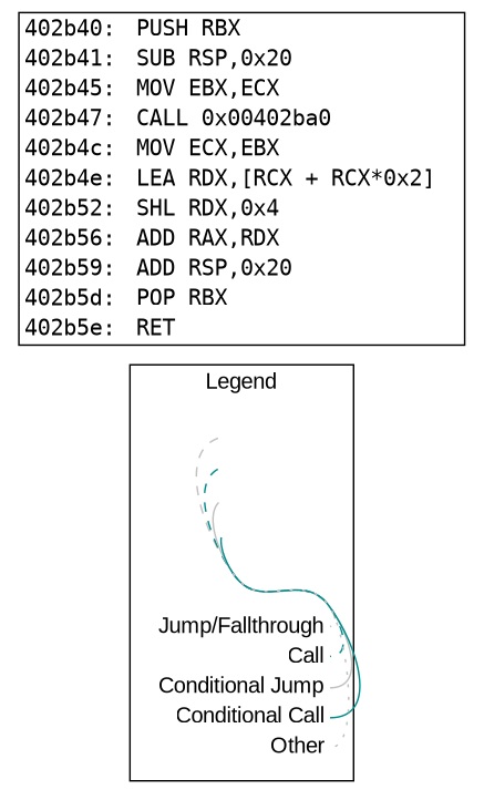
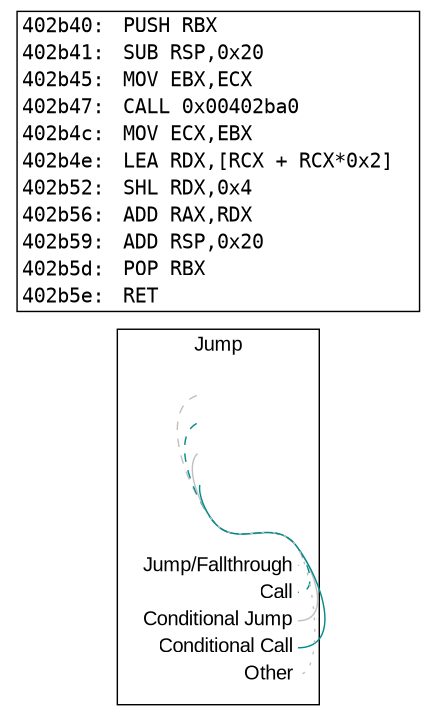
  digraph {
    newrank=true
    rankdir=LR
    fontname="Liberation Sans"
    node [shape=plaintext fontname="Liberation Sans"]
    edge [color=gray fontname="Liberation Sans"]
    n1 [label=<<table border="0" cellpadding="2" cellspacing="0" cellborder="0">                   <tr><td align="right" port="i1">Jump/Fallthrough</td></tr>                   <tr><td align="right" port="i2">Call</td></tr>                   <tr><td align="right" port="i3">Conditional Jump</td></tr>                   <tr><td align="right" port="i4">Conditional Call</td></tr>                   <tr><td align="right" port="i5">Other</td></tr>                </table>>]
    n2 [label=<<table border="0" cellpadding="2" cellspacing="0" cellborder="0">                    <tr><td port="i1">&nbsp;</td></tr>                    <tr><td port="i2">&nbsp;</td></tr>                    <tr><td port="i3">&nbsp;</td></tr>                    <tr><td port="i4">&nbsp;</td></tr>                    <tr><td port="i5">&nbsp;</td></tr>                 </table>>]
    n3 [label=<     <TABLE BORDER="1" CELLBORDER="0" CELLSPACING="0">       <TR>         <TD PORT="insn_402b40" ALIGN="RIGHT"><FONT FACE="monospace">402b40: </FONT></TD>         <TD ALIGN="LEFT"><FONT FACE="monospace">PUSH RBX</FONT></TD>         <TD>&nbsp;&nbsp;&nbsp;</TD> // for spacing       </TR>       <TR>         <TD PORT="insn_402b41" ALIGN="RIGHT"><FONT FACE="monospace">402b41: </FONT></TD>         <TD ALIGN="LEFT"><FONT FACE="monospace">SUB RSP,0x20</FONT></TD>         <TD>&nbsp;&nbsp;&nbsp;</TD> // for spacing       </TR>       <TR>         <TD PORT="insn_402b45" ALIGN="RIGHT"><FONT FACE="monospace">402b45: </FONT></TD>         <TD ALIGN="LEFT"><FONT FACE="monospace">MOV EBX,ECX</FONT></TD>         <TD>&nbsp;&nbsp;&nbsp;</TD> // for spacing       </TR>       <TR>         <TD PORT="insn_402b47" ALIGN="RIGHT"><FONT FACE="monospace">402b47: </FONT></TD>         <TD ALIGN="LEFT"><FONT FACE="monospace">CALL 0x00402ba0</FONT></TD>         <TD>&nbsp;&nbsp;&nbsp;</TD> // for spacing       </TR>       <TR>         <TD PORT="insn_402b4c" ALIGN="RIGHT"><FONT FACE="monospace">402b4c: </FONT></TD>         <TD ALIGN="LEFT"><FONT FACE="monospace">MOV ECX,EBX</FONT></TD>         <TD>&nbsp;&nbsp;&nbsp;</TD> // for spacing       </TR>       <TR>         <TD PORT="insn_402b4e" ALIGN="RIGHT"><FONT FACE="monospace">402b4e: </FONT></TD>         <TD ALIGN="LEFT"><FONT FACE="monospace">LEA RDX,[RCX + RCX*0x2]</FONT></TD>         <TD>&nbsp;&nbsp;&nbsp;</TD> // for spacing       </TR>       <TR>         <TD PORT="insn_402b52" ALIGN="RIGHT"><FONT FACE="monospace">402b52: </FONT></TD>         <TD ALIGN="LEFT"><FONT FACE="monospace">SHL RDX,0x4</FONT></TD>         <TD>&nbsp;&nbsp;&nbsp;</TD> // for spacing       </TR>       <TR>         <TD PORT="insn_402b56" ALIGN="RIGHT"><FONT FACE="monospace">402b56: </FONT></TD>         <TD ALIGN="LEFT"><FONT FACE="monospace">ADD RAX,RDX</FONT></TD>         <TD>&nbsp;&nbsp;&nbsp;</TD> // for spacing       </TR>       <TR>         <TD PORT="insn_402b59" ALIGN="RIGHT"><FONT FACE="monospace">402b59: </FONT></TD>         <TD ALIGN="LEFT"><FONT FACE="monospace">ADD RSP,0x20</FONT></TD>         <TD>&nbsp;&nbsp;&nbsp;</TD> // for spacing       </TR>       <TR>         <TD PORT="insn_402b5d" ALIGN="RIGHT"><FONT FACE="monospace">402b5d: </FONT></TD>         <TD ALIGN="LEFT"><FONT FACE="monospace">POP RBX</FONT></TD>         <TD>&nbsp;&nbsp;&nbsp;</TD> // for spacing       </TR>       <TR>         <TD PORT="insn_402b5e" ALIGN="RIGHT"><FONT FACE="monospace">402b5e: </FONT></TD>         <TD ALIGN="LEFT"><FONT FACE="monospace">RET</FONT></TD>         <TD>&nbsp;&nbsp;&nbsp;</TD> // for spacing       </TR>     </TABLE>>]
    subgraph cluster_1 {
-     label=Legend
+     label=Jump
      rank=same
      n1
      n2
    }
    n1 -> n2 [headport="i1:w" style=dashed tailport="i1:e"]
    n1 -> n2 [color=cyan4 headport="i2:w" style=dashed tailport="i2:e"]
    n1 -> n2 [headport="i3:w" tailport="i3:e"]
    n1 -> n2 [color=cyan4 headport="i4:w" tailport="i4:e"]
    n1 -> n2 [headport="i5:w" style=dotted tailport="i5:e"]
  }
